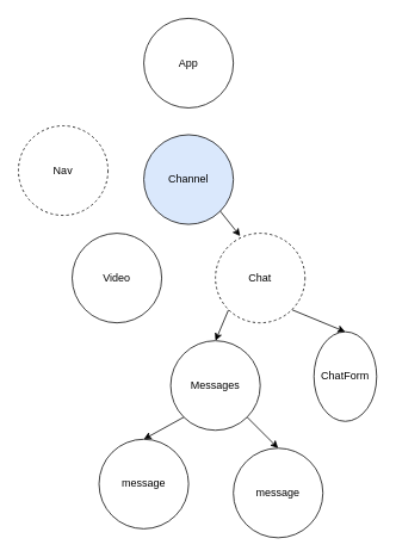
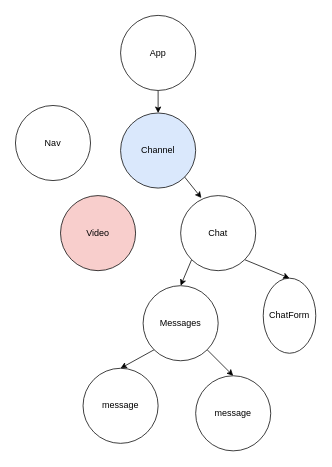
  <mxCell id="0" />
  <mxCell id="1" parent="0" />
+ <mxCell id="2" style="edgeStyle=none;html=1;exitX=0.5;exitY=1;exitDx=0;exitDy=0;entryX=0.5;entryY=0;entryDx=0;entryDy=0;" parent="1" source="3" target="5" edge="1"><mxGeometry relative="1" as="geometry" /></mxCell>
  <mxCell id="3" value="App" style="ellipse;whiteSpace=wrap;html=1;aspect=fixed;" parent="1" vertex="1"><mxGeometry x="160" y="20" width="100" height="100" as="geometry" /></mxCell>
  <mxCell id="4" style="edgeStyle=none;html=1;exitX=1;exitY=1;exitDx=0;exitDy=0;entryX=0.276;entryY=0.032;entryDx=0;entryDy=0;entryPerimeter=0;" parent="1" source="5" target="9" edge="1"><mxGeometry relative="1" as="geometry" /></mxCell>
  <mxCell id="5" value="Channel" style="ellipse;whiteSpace=wrap;html=1;aspect=fixed;fillColor=#dae8fc;" parent="1" vertex="1"><mxGeometry x="160" y="150" width="100" height="100" as="geometry" /></mxCell>
- <mxCell id="6" value="Video" style="ellipse;whiteSpace=wrap;html=1;aspect=fixed;" parent="1" vertex="1"><mxGeometry x="80" y="260" width="100" height="100" as="geometry" /></mxCell>
+ <mxCell id="6" value="Video" style="ellipse;whiteSpace=wrap;html=1;aspect=fixed;fillColor=#f8cecc;" parent="1" vertex="1"><mxGeometry x="80" y="260" width="100" height="100" as="geometry" /></mxCell>
  <mxCell id="7" style="edgeStyle=none;html=1;exitX=0;exitY=1;exitDx=0;exitDy=0;entryX=0.5;entryY=0;entryDx=0;entryDy=0;" parent="1" source="9" target="12" edge="1"><mxGeometry relative="1" as="geometry" /></mxCell>
  <mxCell id="8" style="edgeStyle=none;html=1;exitX=1;exitY=1;exitDx=0;exitDy=0;entryX=0.5;entryY=0;entryDx=0;entryDy=0;" parent="1" source="9" target="13" edge="1"><mxGeometry relative="1" as="geometry" /></mxCell>
- <mxCell id="9" value="Chat" style="ellipse;whiteSpace=wrap;html=1;aspect=fixed;dashed=1;" parent="1" vertex="1"><mxGeometry x="240" y="260" width="100" height="100" as="geometry" /></mxCell>
+ <mxCell id="9" value="Chat" style="ellipse;whiteSpace=wrap;html=1;aspect=fixed;" parent="1" vertex="1"><mxGeometry x="240" y="260" width="100" height="100" as="geometry" /></mxCell>
  <mxCell id="10" style="edgeStyle=none;html=1;exitX=0;exitY=1;exitDx=0;exitDy=0;entryX=0.5;entryY=0;entryDx=0;entryDy=0;" parent="1" source="12" target="14" edge="1"><mxGeometry relative="1" as="geometry" /></mxCell>
  <mxCell id="11" style="edgeStyle=none;html=1;exitX=1;exitY=1;exitDx=0;exitDy=0;entryX=0.5;entryY=0;entryDx=0;entryDy=0;" parent="1" source="12" target="15" edge="1"><mxGeometry relative="1" as="geometry" /></mxCell>
  <mxCell id="12" value="Messages" style="ellipse;whiteSpace=wrap;html=1;aspect=fixed;" parent="1" vertex="1"><mxGeometry x="190" y="380" width="100" height="100" as="geometry" /></mxCell>
  <mxCell id="13" value="ChatForm" style="ellipse;whiteSpace=wrap;html=1;aspect=fixed;" parent="1" vertex="1"><mxGeometry x="350" y="370" width="70" height="100" as="geometry" /></mxCell>
  <mxCell id="14" value="message" style="ellipse;whiteSpace=wrap;html=1;aspect=fixed;" parent="1" vertex="1"><mxGeometry x="110" y="490" width="100" height="100" as="geometry" /></mxCell>
  <mxCell id="15" value="message" style="ellipse;whiteSpace=wrap;html=1;aspect=fixed;" parent="1" vertex="1"><mxGeometry x="260" y="500" width="100" height="100" as="geometry" /></mxCell>
- <mxCell id="16" value="Nav" style="ellipse;whiteSpace=wrap;html=1;aspect=fixed;dashed=1;" parent="1" vertex="1"><mxGeometry x="20" y="140" width="100" height="100" as="geometry" /></mxCell>
+ <mxCell id="16" value="Nav" style="ellipse;whiteSpace=wrap;html=1;aspect=fixed;" parent="1" vertex="1"><mxGeometry x="20" y="140" width="100" height="100" as="geometry" /></mxCell>
